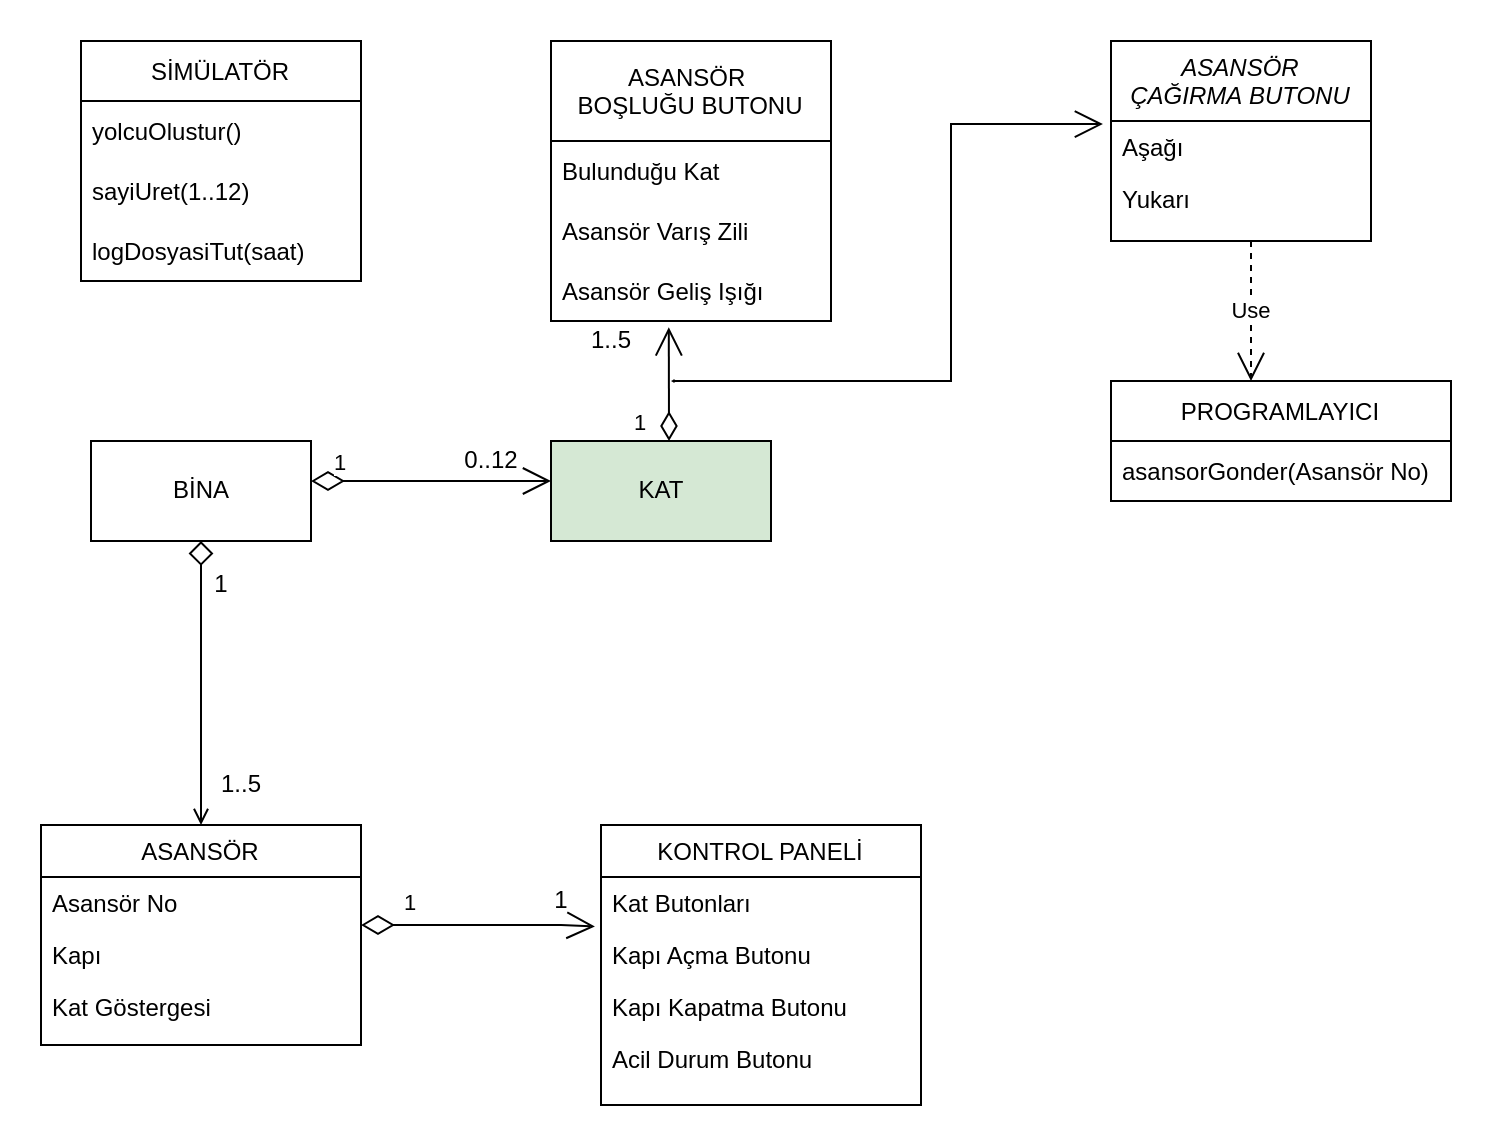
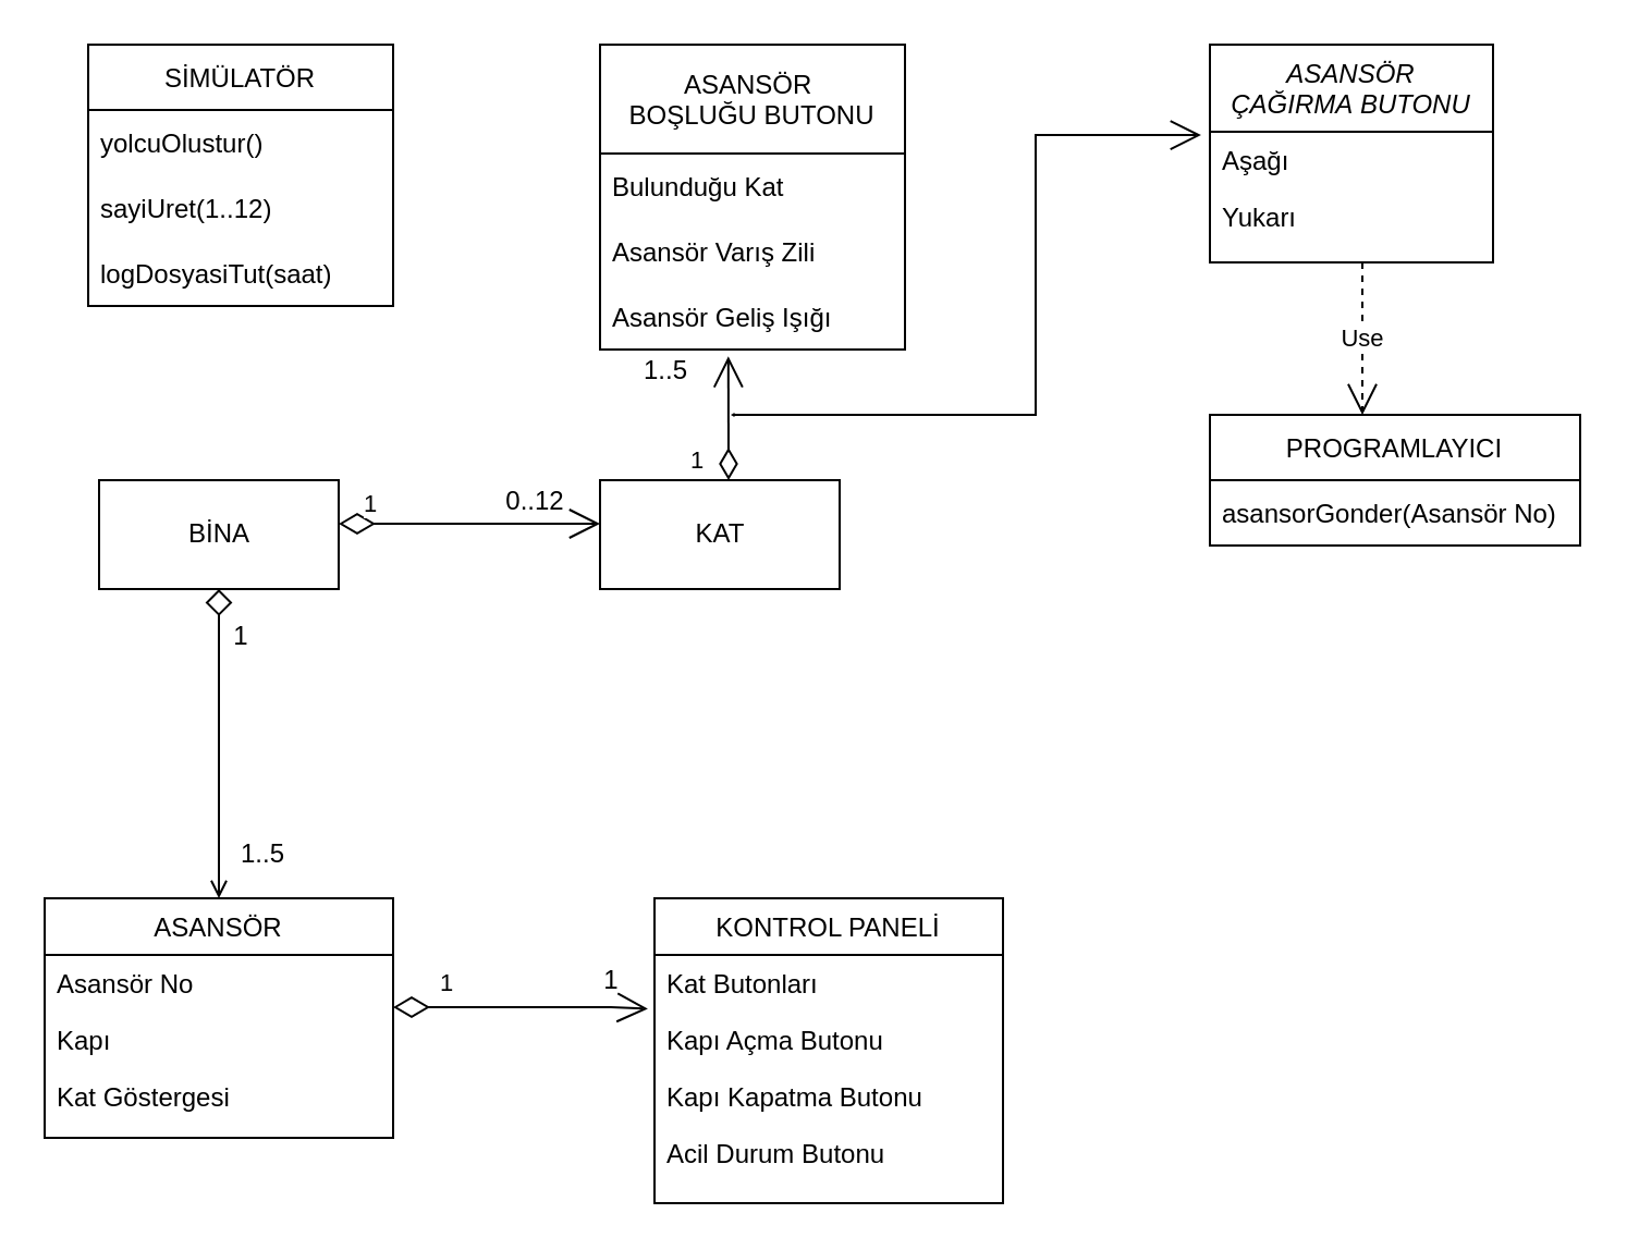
  <mxCell id="0" />
  <mxCell id="1" parent="0" />
  <mxCell id="2" value="ASANSÖR" style="swimlane;fontStyle=0;align=center;verticalAlign=top;childLayout=stackLayout;horizontal=1;startSize=26;horizontalStack=0;resizeParent=1;resizeLast=0;collapsible=1;marginBottom=0;rounded=0;shadow=0;strokeWidth=1;" parent="1" vertex="1"><mxGeometry x="20" y="412" width="160" height="110" as="geometry"><mxRectangle x="130" y="380" width="160" height="26" as="alternateBounds" /></mxGeometry></mxCell>
  <mxCell id="3" value="Asansör No" style="text;align=left;verticalAlign=top;spacingLeft=4;spacingRight=4;overflow=hidden;rotatable=0;points=[[0,0.5],[1,0.5]];portConstraint=eastwest;" vertex="1" parent="2"><mxGeometry y="26" width="160" height="26" as="geometry" /></mxCell>
  <mxCell id="4" value="Kapı" style="text;align=left;verticalAlign=top;spacingLeft=4;spacingRight=4;overflow=hidden;rotatable=0;points=[[0,0.5],[1,0.5]];portConstraint=eastwest;" parent="2" vertex="1"><mxGeometry y="52" width="160" height="26" as="geometry" /></mxCell>
  <mxCell id="5" value="Kat Göstergesi" style="text;align=left;verticalAlign=top;spacingLeft=4;spacingRight=4;overflow=hidden;rotatable=0;points=[[0,0.5],[1,0.5]];portConstraint=eastwest;" vertex="1" parent="2"><mxGeometry y="78" width="160" height="26" as="geometry" /></mxCell>
  <mxCell id="6" value="" style="endArrow=diamond;endSize=10;endFill=0;shadow=0;strokeWidth=1;rounded=0;edgeStyle=elbowEdgeStyle;elbow=vertical;startArrow=open;startFill=0;" parent="1" source="2" edge="1"><mxGeometry width="160" relative="1" as="geometry"><mxPoint x="0" y="215" as="sourcePoint" /><mxPoint x="100" y="270" as="targetPoint" /><Array as="points"><mxPoint x="100" y="372" /><mxPoint x="100" y="342" /></Array></mxGeometry></mxCell>
  <mxCell id="7" value="1" style="text;html=1;align=center;verticalAlign=middle;resizable=0;points=[];autosize=1;strokeColor=none;fillColor=none;" vertex="1" parent="1"><mxGeometry x="100" y="282" width="20" height="20" as="geometry" /></mxCell>
  <mxCell id="8" value="1..5" style="text;html=1;align=center;verticalAlign=middle;resizable=0;points=[];autosize=1;strokeColor=none;fillColor=none;" vertex="1" parent="1"><mxGeometry x="100" y="382" width="40" height="20" as="geometry" /></mxCell>
  <mxCell id="9" value="KONTROL PANELİ" style="swimlane;fontStyle=0;align=center;verticalAlign=top;childLayout=stackLayout;horizontal=1;startSize=26;horizontalStack=0;resizeParent=1;resizeLast=0;collapsible=1;marginBottom=0;rounded=0;shadow=0;strokeWidth=1;" vertex="1" parent="1"><mxGeometry x="300" y="412" width="160" height="140" as="geometry"><mxRectangle x="130" y="380" width="160" height="26" as="alternateBounds" /></mxGeometry></mxCell>
  <mxCell id="10" value="Kat Butonları" style="text;align=left;verticalAlign=top;spacingLeft=4;spacingRight=4;overflow=hidden;rotatable=0;points=[[0,0.5],[1,0.5]];portConstraint=eastwest;" vertex="1" parent="9"><mxGeometry y="26" width="160" height="26" as="geometry" /></mxCell>
  <mxCell id="11" value="Kapı Açma Butonu" style="text;align=left;verticalAlign=top;spacingLeft=4;spacingRight=4;overflow=hidden;rotatable=0;points=[[0,0.5],[1,0.5]];portConstraint=eastwest;" vertex="1" parent="9"><mxGeometry y="52" width="160" height="26" as="geometry" /></mxCell>
  <mxCell id="12" value="Kapı Kapatma Butonu" style="text;align=left;verticalAlign=top;spacingLeft=4;spacingRight=4;overflow=hidden;rotatable=0;points=[[0,0.5],[1,0.5]];portConstraint=eastwest;rounded=0;shadow=0;html=0;" vertex="1" parent="9"><mxGeometry y="78" width="160" height="26" as="geometry" /></mxCell>
  <mxCell id="13" value="Acil Durum Butonu" style="text;align=left;verticalAlign=top;spacingLeft=4;spacingRight=4;overflow=hidden;rotatable=0;points=[[0,0.5],[1,0.5]];portConstraint=eastwest;" vertex="1" parent="9"><mxGeometry y="104" width="160" height="26" as="geometry" /></mxCell>
  <mxCell id="14" value="1" style="endArrow=open;html=1;endSize=12;startArrow=diamondThin;startSize=14;startFill=0;edgeStyle=orthogonalEdgeStyle;align=left;verticalAlign=bottom;rounded=0;entryX=-0.019;entryY=0.951;entryDx=0;entryDy=0;entryPerimeter=0;" edge="1" parent="1" target="10"><mxGeometry x="-0.658" y="2" relative="1" as="geometry"><mxPoint x="180" y="462" as="sourcePoint" /><mxPoint x="280" y="465" as="targetPoint" /><Array as="points"><mxPoint x="280" y="462" /></Array><mxPoint as="offset" /></mxGeometry></mxCell>
  <mxCell id="15" value="1" style="text;html=1;align=center;verticalAlign=middle;resizable=0;points=[];autosize=1;strokeColor=none;fillColor=none;" vertex="1" parent="1"><mxGeometry x="270" y="440" width="20" height="20" as="geometry" /></mxCell>
  <mxCell id="16" value="1" style="endArrow=open;html=1;endSize=12;startArrow=diamondThin;startSize=14;startFill=0;edgeStyle=orthogonalEdgeStyle;align=left;verticalAlign=bottom;rounded=0;" edge="1" parent="1"><mxGeometry x="-0.833" relative="1" as="geometry"><mxPoint x="155" y="240" as="sourcePoint" /><mxPoint x="275" y="240" as="targetPoint" /><mxPoint as="offset" /></mxGeometry></mxCell>
  <mxCell id="17" value="0..12" style="text;html=1;align=center;verticalAlign=middle;resizable=0;points=[];autosize=1;strokeColor=none;fillColor=none;" vertex="1" parent="1"><mxGeometry x="225" y="220" width="40" height="20" as="geometry" /></mxCell>
  <mxCell id="18" value="ASANSÖR &#10;ÇAĞIRMA BUTONU" style="swimlane;fontStyle=2;align=center;verticalAlign=top;childLayout=stackLayout;horizontal=1;startSize=40;horizontalStack=0;resizeParent=1;resizeLast=0;collapsible=1;marginBottom=0;rounded=0;shadow=0;strokeWidth=1;" vertex="1" parent="1"><mxGeometry x="555" y="20" width="130" height="100" as="geometry"><mxRectangle x="230" y="140" width="160" height="26" as="alternateBounds" /></mxGeometry></mxCell>
  <mxCell id="19" value="Aşağı" style="text;align=left;verticalAlign=top;spacingLeft=4;spacingRight=4;overflow=hidden;rotatable=0;points=[[0,0.5],[1,0.5]];portConstraint=eastwest;" vertex="1" parent="18"><mxGeometry y="40" width="130" height="26" as="geometry" /></mxCell>
  <mxCell id="20" value="Yukarı" style="text;align=left;verticalAlign=top;spacingLeft=4;spacingRight=4;overflow=hidden;rotatable=0;points=[[0,0.5],[1,0.5]];portConstraint=eastwest;rounded=0;shadow=0;html=0;" vertex="1" parent="18"><mxGeometry y="66" width="130" height="26" as="geometry" /></mxCell>
  <mxCell id="21" value="1" style="endArrow=open;html=1;endSize=12;startArrow=diamondThin;startSize=0;startFill=0;edgeStyle=orthogonalEdgeStyle;align=left;verticalAlign=bottom;rounded=0;entryX=-0.031;entryY=0.058;entryDx=0;entryDy=0;entryPerimeter=0;" edge="1" parent="1" target="19"><mxGeometry x="-1" y="-36" relative="1" as="geometry"><mxPoint x="335" y="190" as="sourcePoint" /><mxPoint x="555" y="219.17" as="targetPoint" /><Array as="points"><mxPoint x="475" y="190" /><mxPoint x="475" y="62" /></Array><mxPoint x="-20" y="-6" as="offset" /></mxGeometry></mxCell>
  <mxCell id="22" value="PROGRAMLAYICI" style="swimlane;fontStyle=0;childLayout=stackLayout;horizontal=1;startSize=30;horizontalStack=0;resizeParent=1;resizeParentMax=0;resizeLast=0;collapsible=1;marginBottom=0;" vertex="1" parent="1"><mxGeometry x="555" y="190" width="170" height="60" as="geometry" /></mxCell>
  <mxCell id="23" value="Use" style="endArrow=open;endSize=12;dashed=1;html=1;rounded=0;" edge="1" parent="22"><mxGeometry width="160" relative="1" as="geometry"><mxPoint x="70" y="-70" as="sourcePoint" /><mxPoint x="70" as="targetPoint" /></mxGeometry></mxCell>
  <mxCell id="24" value="asansorGonder(Asansör No)" style="text;strokeColor=none;fillColor=none;align=left;verticalAlign=middle;spacingLeft=4;spacingRight=4;overflow=hidden;points=[[0,0.5],[1,0.5]];portConstraint=eastwest;rotatable=0;" vertex="1" parent="22"><mxGeometry y="30" width="170" height="30" as="geometry" /></mxCell>
- <mxCell id="25" value="KAT" style="html=1;fillColor=#d5e8d4;" vertex="1" parent="1"><mxGeometry x="275" y="220" width="110" height="50" as="geometry" /></mxCell>
+ <mxCell id="25" value="KAT" style="html=1;" vertex="1" parent="1"><mxGeometry x="275" y="220" width="110" height="50" as="geometry" /></mxCell>
  <mxCell id="26" value="1..5" style="text;html=1;align=center;verticalAlign=middle;resizable=0;points=[];autosize=1;strokeColor=none;fillColor=none;" vertex="1" parent="1"><mxGeometry x="285" y="160" width="40" height="20" as="geometry" /></mxCell>
  <mxCell id="27" value="ASANSÖR &#10;BOŞLUĞU BUTONU" style="swimlane;fontStyle=0;childLayout=stackLayout;horizontal=1;startSize=50;horizontalStack=0;resizeParent=1;resizeParentMax=0;resizeLast=0;collapsible=1;marginBottom=0;" vertex="1" parent="1"><mxGeometry x="275" y="20" width="140" height="140" as="geometry" /></mxCell>
  <mxCell id="28" value="Bulunduğu Kat" style="text;strokeColor=none;fillColor=none;align=left;verticalAlign=middle;spacingLeft=4;spacingRight=4;overflow=hidden;points=[[0,0.5],[1,0.5]];portConstraint=eastwest;rotatable=0;" vertex="1" parent="27"><mxGeometry y="50" width="140" height="30" as="geometry" /></mxCell>
  <mxCell id="29" value="Asansör Varış Zili" style="text;strokeColor=none;fillColor=none;align=left;verticalAlign=middle;spacingLeft=4;spacingRight=4;overflow=hidden;points=[[0,0.5],[1,0.5]];portConstraint=eastwest;rotatable=0;" vertex="1" parent="27"><mxGeometry y="80" width="140" height="30" as="geometry" /></mxCell>
  <mxCell id="30" value="Asansör Geliş Işığı" style="text;strokeColor=none;fillColor=none;align=left;verticalAlign=middle;spacingLeft=4;spacingRight=4;overflow=hidden;points=[[0,0.5],[1,0.5]];portConstraint=eastwest;rotatable=0;" vertex="1" parent="27"><mxGeometry y="110" width="140" height="30" as="geometry" /></mxCell>
  <mxCell id="31" value="" style="endArrow=open;endFill=1;endSize=12;html=1;rounded=0;entryX=0.085;entryY=1.106;entryDx=0;entryDy=0;entryPerimeter=0;startArrow=diamondThin;startFill=0;startSize=12;" edge="1" parent="1"><mxGeometry width="160" relative="1" as="geometry"><mxPoint x="334" y="220" as="sourcePoint" /><mxPoint x="333.9" y="163.18" as="targetPoint" /></mxGeometry></mxCell>
  <mxCell id="32" value="BİNA" style="html=1;" vertex="1" parent="1"><mxGeometry x="45" y="220" width="110" height="50" as="geometry" /></mxCell>
  <mxCell id="33" value="SİMÜLATÖR" style="swimlane;fontStyle=0;childLayout=stackLayout;horizontal=1;startSize=30;horizontalStack=0;resizeParent=1;resizeParentMax=0;resizeLast=0;collapsible=1;marginBottom=0;" vertex="1" parent="1"><mxGeometry x="40" y="20" width="140" height="120" as="geometry" /></mxCell>
  <mxCell id="34" value="yolcuOlustur()" style="text;strokeColor=none;fillColor=none;align=left;verticalAlign=middle;spacingLeft=4;spacingRight=4;overflow=hidden;points=[[0,0.5],[1,0.5]];portConstraint=eastwest;rotatable=0;" vertex="1" parent="33"><mxGeometry y="30" width="140" height="30" as="geometry" /></mxCell>
  <mxCell id="35" value="sayiUret(1..12)" style="text;strokeColor=none;fillColor=none;align=left;verticalAlign=middle;spacingLeft=4;spacingRight=4;overflow=hidden;points=[[0,0.5],[1,0.5]];portConstraint=eastwest;rotatable=0;" vertex="1" parent="33"><mxGeometry y="60" width="140" height="30" as="geometry" /></mxCell>
  <mxCell id="36" value="logDosyasiTut(saat)" style="text;strokeColor=none;fillColor=none;align=left;verticalAlign=middle;spacingLeft=4;spacingRight=4;overflow=hidden;points=[[0,0.5],[1,0.5]];portConstraint=eastwest;rotatable=0;" vertex="1" parent="33"><mxGeometry y="90" width="140" height="30" as="geometry" /></mxCell>
